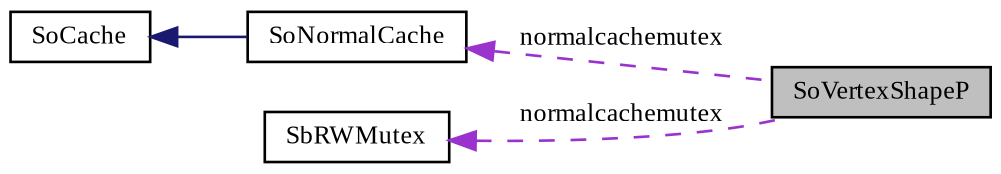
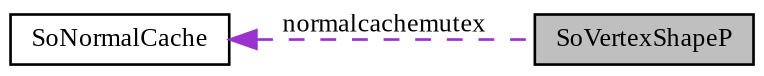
  digraph {
    fontname="Liberation Serif"
    rankdir=LR
    node [color=black fillcolor=white fontname="Liberation Serif" fontsize=10 shape=record style=filled]
    edge [color=darkorchid3 dir=back fontname="Liberation Serif" fontsize=10 labelfontname=Helvetica labelfontsize=10 style=dashed]
    n1 [fillcolor=grey75 fontcolor=black height=0.2 label=SoVertexShapeP width=0.4]
    n2 [height=0.2 label=SoNormalCache width=0.4]
-   n3 [height=0.2 label=SoCache width=0.4]
-   n4 [height=0.2 label=SbRWMutex width=0.4]
    n2 -> n1 [label=" normalcachemutex"]
-   n3 -> n2 [color=midnightblue style=solid]
-   n4 -> n1 [label=" normalcachemutex"]
  }
